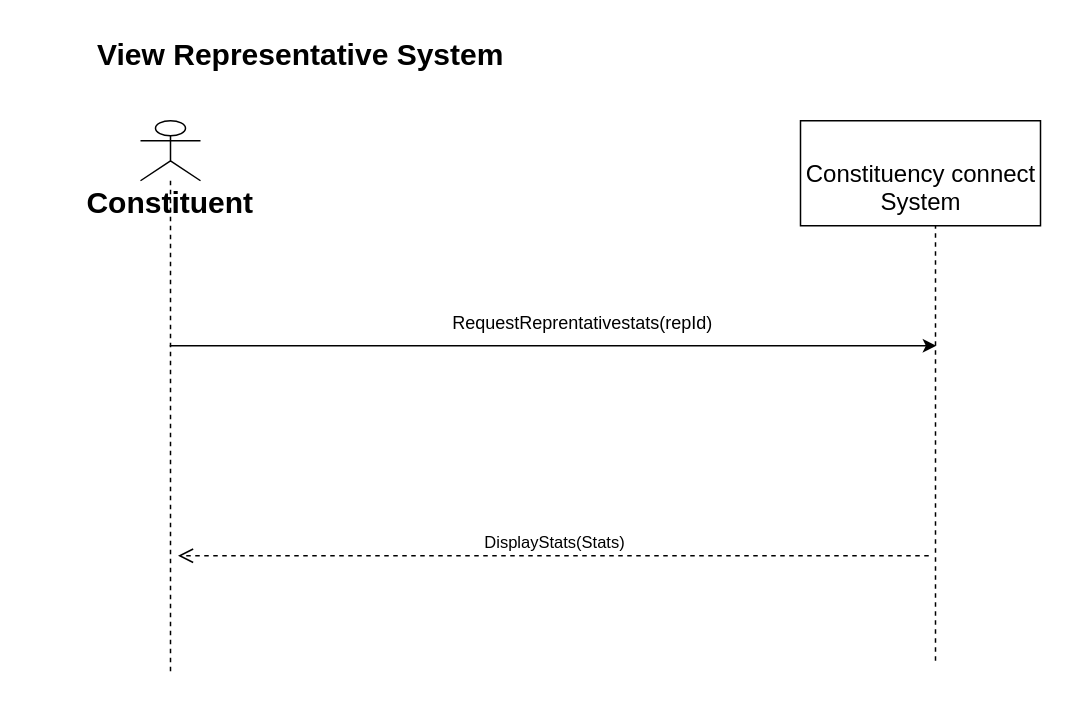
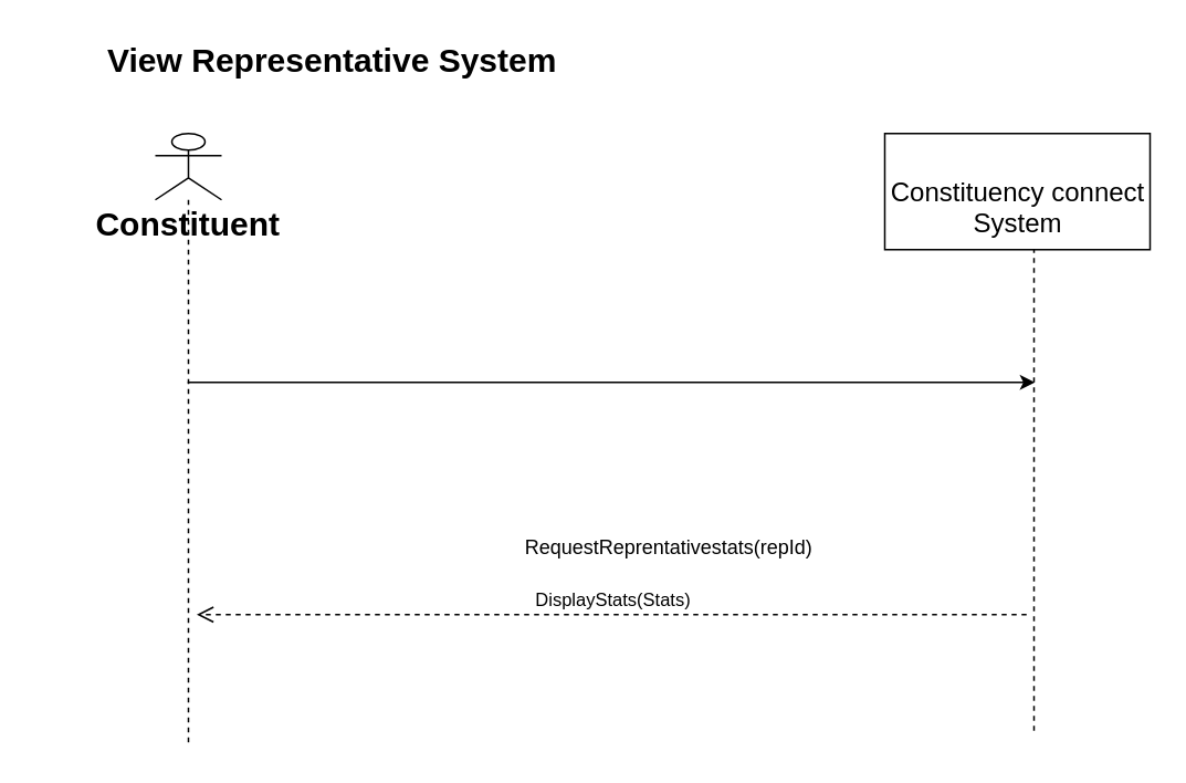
  <mxCell id="0" />
  <mxCell id="1" parent="0" />
  <mxCell id="2" value="Constituent" style="shape=umlLifeline;participant=umlActor;perimeter=lifelinePerimeter;whiteSpace=wrap;html=1;container=1;collapsible=0;recursiveResize=0;verticalAlign=top;spacingTop=36;outlineConnect=0;fontSize=20;fontStyle=1;size=40;" vertex="1" parent="1"><mxGeometry x="93" y="80" width="40" height="370" as="geometry" /></mxCell>
  <mxCell id="3" value="&lt;br&gt;&lt;div&gt;Constituency connect&lt;/div&gt;&lt;div&gt;System&lt;/div&gt;" style="html=1;align=center;verticalAlign=middle;dashed=0;fontSize=16;" vertex="1" parent="1"><mxGeometry x="533" y="80" width="160" height="70" as="geometry" /></mxCell>
  <mxCell id="4" value="" style="endArrow=none;dashed=1;html=1;rounded=0;entryX=0.5;entryY=1;entryDx=0;entryDy=0;" edge="1" parent="1"><mxGeometry width="50" height="50" relative="1" as="geometry"><mxPoint x="623" y="440" as="sourcePoint" /><mxPoint x="623" y="150" as="targetPoint" /></mxGeometry></mxCell>
  <mxCell id="5" value="" style="endArrow=classic;html=1;rounded=0;" edge="1" parent="1" source="2"><mxGeometry width="50" height="50" relative="1" as="geometry"><mxPoint x="183" y="230" as="sourcePoint" /><mxPoint x="623.5" y="230" as="targetPoint" /><Array as="points"><mxPoint x="503.5" y="230" /></Array></mxGeometry></mxCell>
- <mxCell id="6" value="RequestReprentativestats(repId)" style="text;html=1;strokeColor=none;fillColor=none;align=center;verticalAlign=middle;whiteSpace=wrap;rounded=0;" vertex="1" parent="1"><mxGeometry x="283" y="200" width="210" height="30" as="geometry" /></mxCell>
+ <mxCell id="6" value="RequestReprentativestats(repId)" style="text;html=1;strokeColor=none;fillColor=none;align=center;verticalAlign=middle;whiteSpace=wrap;rounded=0;" vertex="1" parent="1"><mxGeometry x="298" y="315" width="210" height="30" as="geometry" /></mxCell>
  <mxCell id="7" value="DisplayStats(Stats)" style="html=1;verticalAlign=bottom;endArrow=open;dashed=1;endSize=8;curved=0;rounded=0;" edge="1" parent="1"><mxGeometry x="-0.001" relative="1" as="geometry"><mxPoint x="618.5" y="370" as="sourcePoint" /><mxPoint x="118" y="370" as="targetPoint" /><mxPoint as="offset" /></mxGeometry></mxCell>
  <mxCell id="8" value="View Representative System" style="text;html=1;align=center;verticalAlign=middle;whiteSpace=wrap;rounded=0;fontSize=20;fontStyle=1" vertex="1" parent="1"><mxGeometry x="20" y="20" width="360" height="30" as="geometry" /></mxCell>
